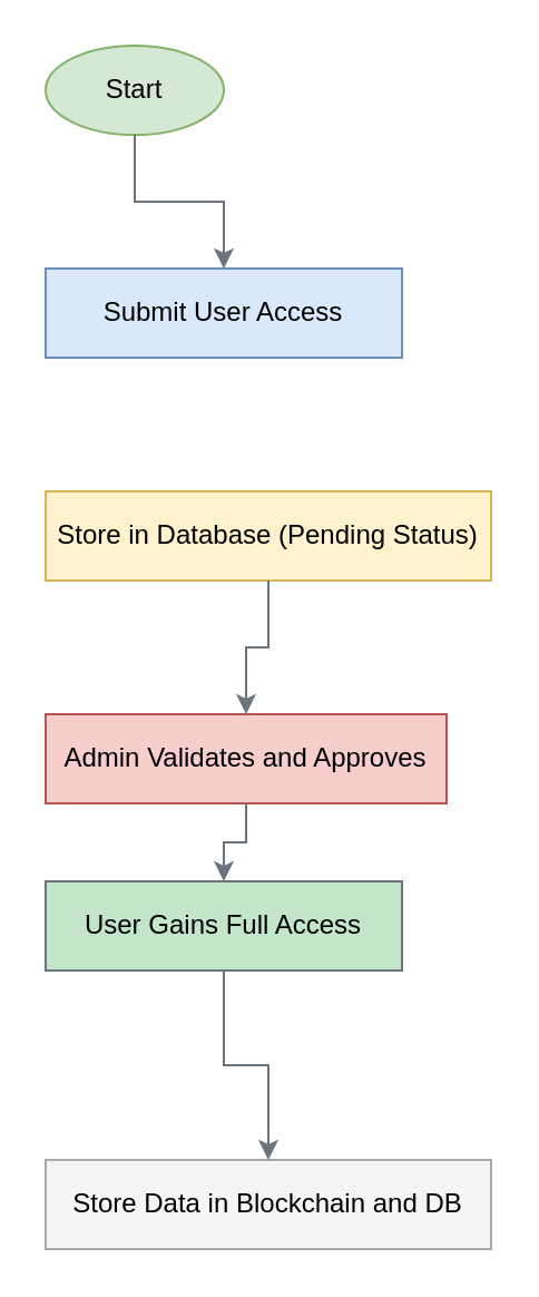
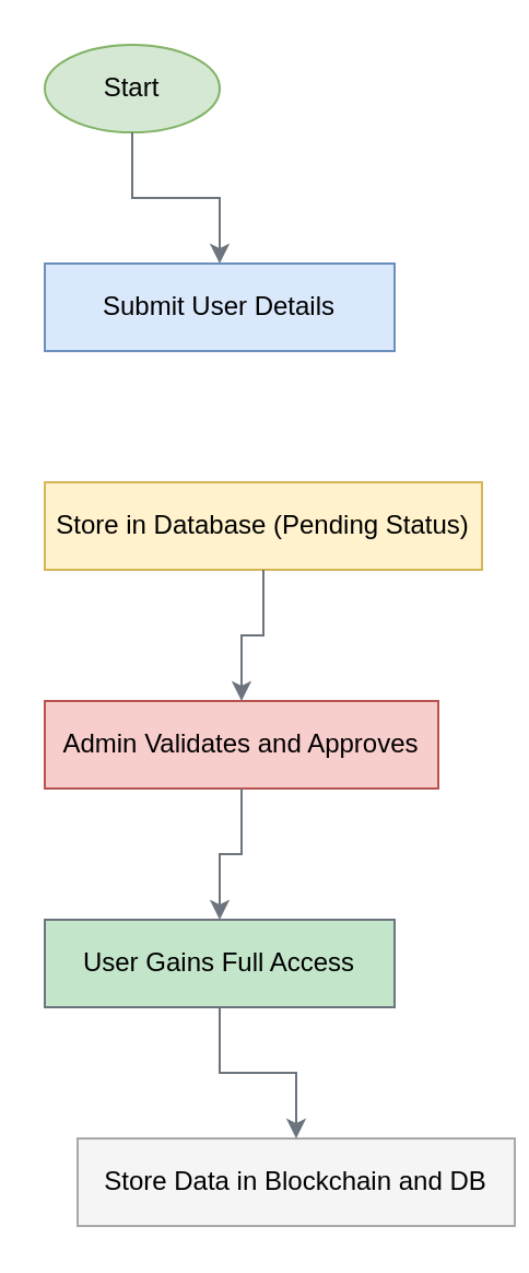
  <mxCell id="0" />
  <mxCell id="1" parent="0" />
  <mxCell id="2" value="Start" style="ellipse;whiteSpace=wrap;html=1;fillColor=#d5e8d4;strokeColor=#82b366;" vertex="1" parent="1"><mxGeometry x="20" y="20" width="80" height="40" as="geometry" /></mxCell>
- <mxCell id="3" value="Submit User Access" style="rectangle;whiteSpace=wrap;html=1;fillColor=#dae8fc;strokeColor=#6c8ebf;" vertex="1" parent="1"><mxGeometry x="20" y="120" width="160" height="40" as="geometry" /></mxCell>
+ <mxCell id="3" value="Submit User Details" style="rectangle;whiteSpace=wrap;html=1;fillColor=#dae8fc;strokeColor=#6c8ebf;" vertex="1" parent="1"><mxGeometry x="20" y="120" width="160" height="40" as="geometry" /></mxCell>
  <mxCell id="4" value="Store in Database (Pending Status)" style="rectangle;whiteSpace=wrap;html=1;fillColor=#fff2cc;strokeColor=#d6b656;" vertex="1" parent="1"><mxGeometry x="20" y="220" width="200" height="40" as="geometry" /></mxCell>
  <mxCell id="5" value="Admin Validates and Approves" style="rectangle;whiteSpace=wrap;html=1;fillColor=#f8cecc;strokeColor=#b85450;" vertex="1" parent="1"><mxGeometry x="20" y="320" width="180" height="40" as="geometry" /></mxCell>
- <mxCell id="6" value="User Gains Full Access" style="rectangle;whiteSpace=wrap;html=1;fillColor=#c3e6cb;strokeColor=#6c757d;" vertex="1" parent="1"><mxGeometry x="20" y="395" width="160" height="40" as="geometry" /></mxCell>
- <mxCell id="7" value="Store Data in Blockchain and DB" style="rectangle;whiteSpace=wrap;html=1;fillColor=#f5f5f5;strokeColor=#a8a8a8;" vertex="1" parent="1"><mxGeometry x="20" y="520" width="200" height="40" as="geometry" /></mxCell>
+ <mxCell id="6" value="User Gains Full Access" style="rectangle;whiteSpace=wrap;html=1;fillColor=#c3e6cb;strokeColor=#6c757d;" vertex="1" parent="1"><mxGeometry x="20" y="420" width="160" height="40" as="geometry" /></mxCell>
+ <mxCell id="7" value="Store Data in Blockchain and DB" style="rectangle;whiteSpace=wrap;html=1;fillColor=#f5f5f5;strokeColor=#a8a8a8;" vertex="1" parent="1"><mxGeometry x="35" y="520" width="200" height="40" as="geometry" /></mxCell>
  <mxCell id="8" style="edgeStyle=orthogonalEdgeStyle;rounded=0;orthogonalLoop=1;html=1;strokeColor=#6c757d;" edge="1" parent="1" source="2" target="3"><mxGeometry relative="1" as="geometry" /></mxCell>
  <mxCell id="9" style="edgeStyle=orthogonalEdgeStyle;rounded=0;orthogonalLoop=1;html=1;strokeColor=#6c757d;" edge="1" parent="1" source="4" target="5"><mxGeometry relative="1" as="geometry" /></mxCell>
  <mxCell id="10" style="edgeStyle=orthogonalEdgeStyle;rounded=0;orthogonalLoop=1;html=1;strokeColor=#6c757d;" edge="1" parent="1" source="5" target="6"><mxGeometry relative="1" as="geometry" /></mxCell>
  <mxCell id="11" style="edgeStyle=orthogonalEdgeStyle;rounded=0;orthogonalLoop=1;html=1;strokeColor=#6c757d;" edge="1" parent="1" source="6" target="7"><mxGeometry relative="1" as="geometry" /></mxCell>
